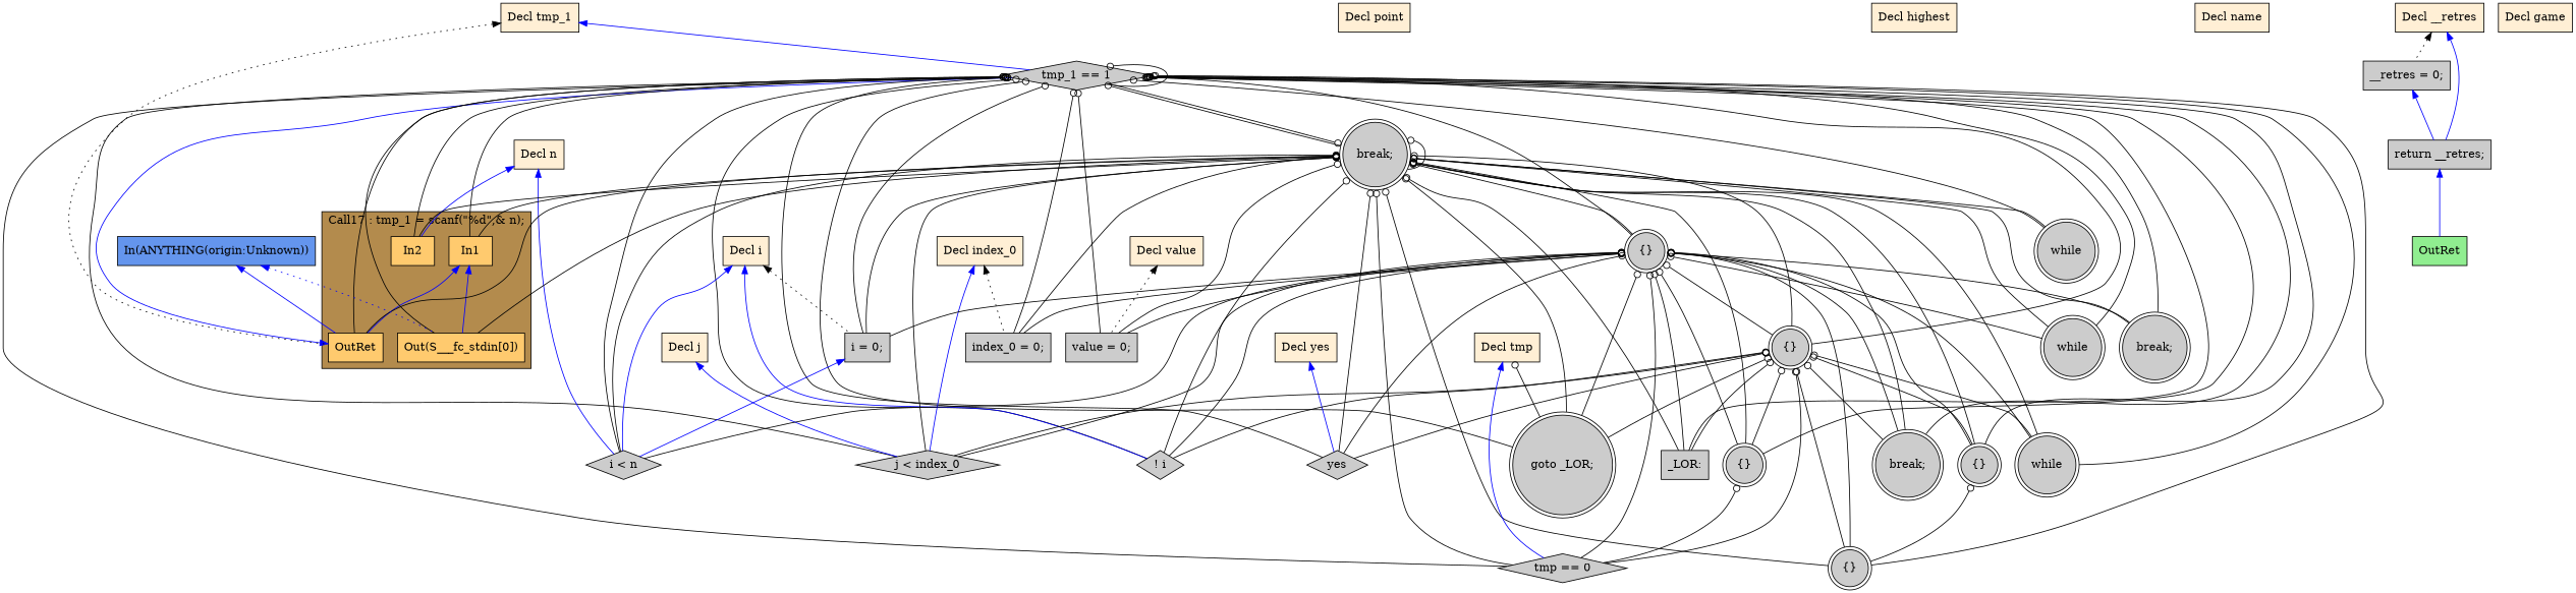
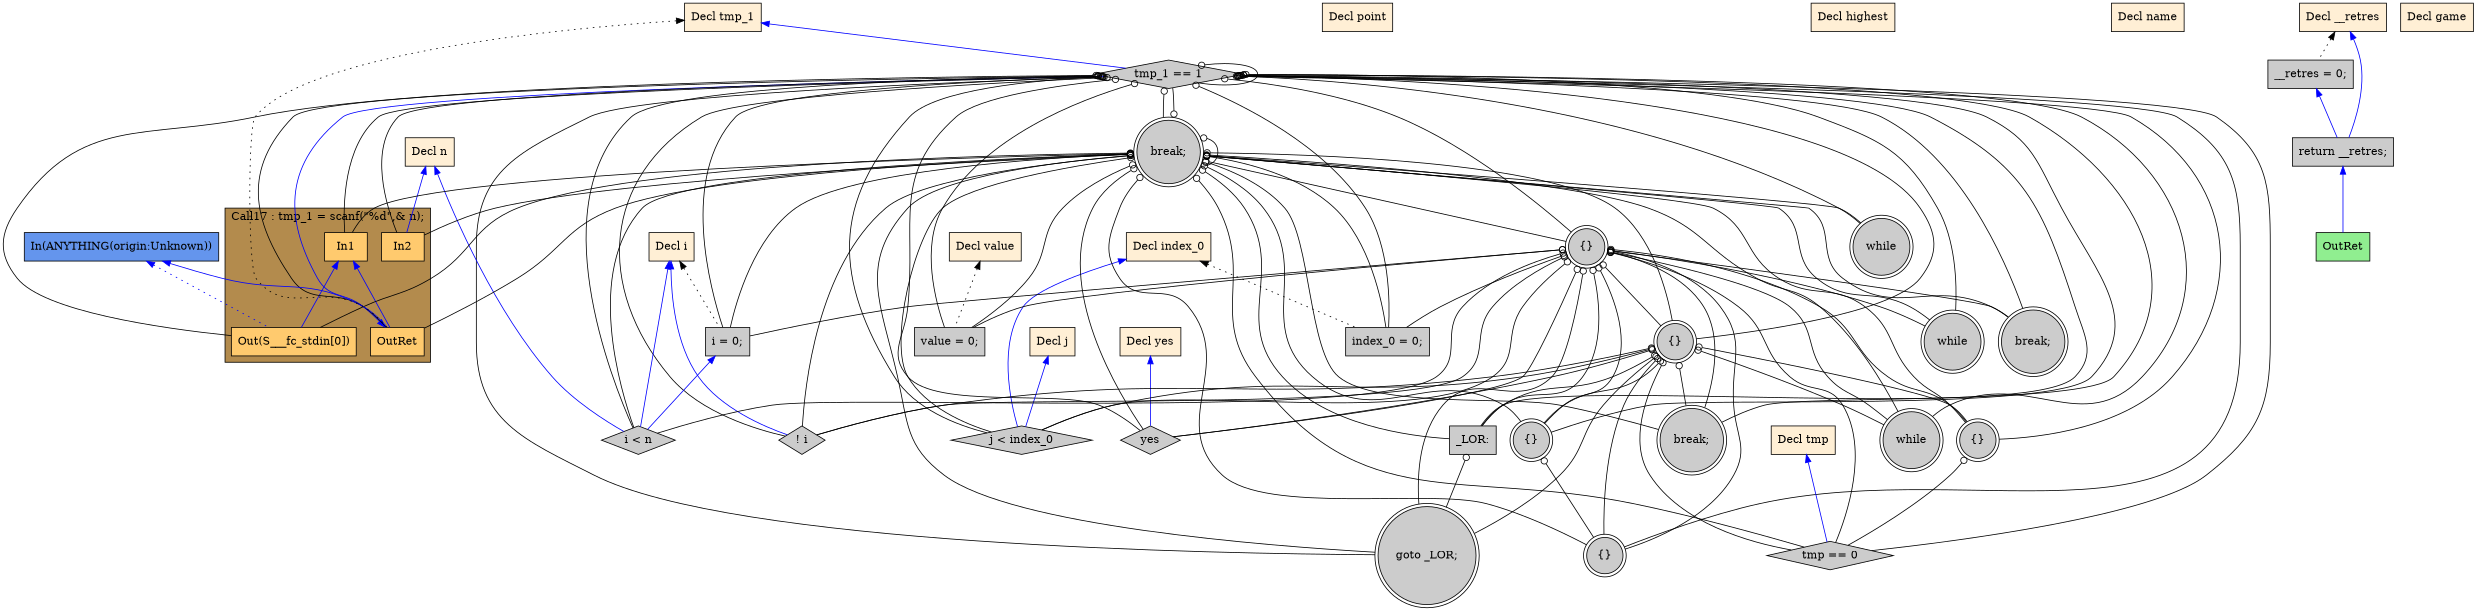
  digraph {
    rankdir=TB
    node [fillcolor="#CCCCCC" shape=box style=filled]
    edge [color="#000000" dir=back arrowtail=odot]
    n1 [fillcolor="#FFCA6E" label=In1]
    n2 [fillcolor="#FFCA6E" label=In2]
    n3 [fillcolor="#FFCA6E" label="Out(S___fc_stdin[0])"]
    n4 [fillcolor="#FFCA6E" label=OutRet]
    n5 [label="tmp_1 == 1" shape=diamond]
    n6 [label="j < index_0" shape=diamond]
    n7 [label="break;" shape=doublecircle]
    n8 [label="{}" shape=doublecircle]
    n9 [label="tmp == 0" shape=diamond]
    n10 [fillcolor="#FFEFD5" label="Decl n"]
    n11 [label="i < n" shape=diamond]
    n12 [fillcolor="#FFEFD5" label="Decl i"]
    n13 [label="! i" shape=diamond]
    n14 [label="i = 0;"]
    n15 [label=yes shape=diamond]
    n16 [fillcolor="#FFEFD5" label="Decl j"]
    n17 [label="goto _LOR;" shape=doublecircle]
    n18 [fillcolor="#FFEFD5" label="Decl point"]
    n19 [label="_LOR:"]
    n20 [fillcolor="#FFEFD5" label="Decl yes"]
    n21 [fillcolor="#FFEFD5" label="Decl index_0"]
    n22 [label="index_0 = 0;"]
    n23 [label="{}" shape=doublecircle]
    n24 [label="{}" shape=doublecircle]
    n25 [fillcolor="#FFEFD5" label="Decl highest"]
    n26 [fillcolor="#FFEFD5" label="Decl value"]
    n27 [label="value = 0;"]
    n28 [label="break;" shape=doublecircle]
    n29 [label=while shape=doublecircle]
    n30 [label="{}" shape=doublecircle]
    n31 [label=while shape=doublecircle]
    n32 [label="break;" shape=doublecircle]
    n33 [label="{}" shape=doublecircle]
    n34 [label=while shape=doublecircle]
    n35 [fillcolor="#FFEFD5" label="Decl name"]
    n36 [label="__retres = 0;"]
    n37 [label="return __retres;"]
    n38 [fillcolor="#90EE90" label=OutRet]
    n39 [fillcolor="#FFEFD5" label="Decl game"]
    n40 [fillcolor="#FFEFD5" label="Decl tmp"]
    n41 [fillcolor="#6495ED" label="In(ANYTHING(origin:Unknown))"]
    n42 [fillcolor="#FFEFD5" label="Decl tmp_1"]
    n43 [fillcolor="#FFEFD5" label="Decl __retres"]
    subgraph cluster_1 {
      fillcolor="#B38B4D"
      label="Call17 : tmp_1 = scanf(\"%d\",& n);"
      style=filled
      n1
      n2
      n3
      n4
    }
    n1 -> n3 [color="#0000FF" arrowtail=""]
    n1 -> n4 [color="#0000FF" arrowtail=""]
    n4 -> n5 [color="#0000FF" arrowtail=""]
    n5 -> n1
    n5 -> n2
    n5 -> n3
    n5 -> n4
    n5 -> n5
    n5 -> n6
    n5 -> n7
    n5 -> n8
    n5 -> n9
    n5 -> n11
    n5 -> n13
    n5 -> n14
    n5 -> n15
    n5 -> n17
    n5 -> n19
    n5 -> n22
    n5 -> n23
    n5 -> n24
    n5 -> n27
    n5 -> n28
    n5 -> n29
    n5 -> n30
    n5 -> n31
    n5 -> n32
    n5 -> n33
    n5 -> n34
    n8 -> n9
    n10 -> n2 [color="#0000FF" arrowtail=""]
    n10 -> n11 [color="#0000FF" arrowtail=""]
    n12 -> n11 [color="#0000FF" arrowtail=""]
    n12 -> n13 [color="#0000FF" arrowtail=""]
    n12 -> n14 [style=dotted arrowtail=""]
    n14 -> n11 [color="#0000FF" arrowtail=""]
    n16 -> n6 [color="#0000FF" arrowtail=""]
-   n40 -> n17
+   n19 -> n17
    n20 -> n15 [color="#0000FF" arrowtail=""]
    n21 -> n6 [color="#0000FF" arrowtail=""]
    n21 -> n22 [style=dotted arrowtail=""]
    n23 -> n24
    n26 -> n27 [style=dotted arrowtail=""]
    n28 -> n1
    n28 -> n2
    n28 -> n3
    n28 -> n4
    n28 -> n5
    n28 -> n6
    n28 -> n7
    n28 -> n8
    n28 -> n9
    n28 -> n11
    n28 -> n13
    n28 -> n14
    n28 -> n15
    n28 -> n17
    n28 -> n19
    n28 -> n22
    n28 -> n23
    n28 -> n24
    n28 -> n27
    n28 -> n28
    n28 -> n29
    n28 -> n30
    n28 -> n31
    n28 -> n32
    n28 -> n33
    n28 -> n34
    n30 -> n6
    n30 -> n7
    n30 -> n8
    n30 -> n9
    n30 -> n11
    n30 -> n13
    n30 -> n14
    n30 -> n15
    n30 -> n17
    n30 -> n19
    n30 -> n22
    n30 -> n23
    n30 -> n24
    n30 -> n27
    n30 -> n31
    n30 -> n32
    n30 -> n33
    n30 -> n34
    n33 -> n6
    n33 -> n7
    n33 -> n8
    n33 -> n9
    n33 -> n13
    n33 -> n15
    n33 -> n17
    n33 -> n19
    n33 -> n23
    n33 -> n24
    n33 -> n34
    n36 -> n37 [color="#0000FF" arrowtail=""]
    n37 -> n38 [color="#0000FF" arrowtail=""]
    n40 -> n9 [color="#0000FF" arrowtail=""]
    n41 -> n3 [color="#0000FF" style=dotted arrowtail=""]
    n41 -> n4 [color="#0000FF" arrowtail=""]
    n42 -> n4 [style=dotted arrowtail=""]
    n42 -> n5 [color="#0000FF" arrowtail=""]
    n43 -> n36 [style=dotted arrowtail=""]
    n43 -> n37 [color="#0000FF" arrowtail=""]
  }
